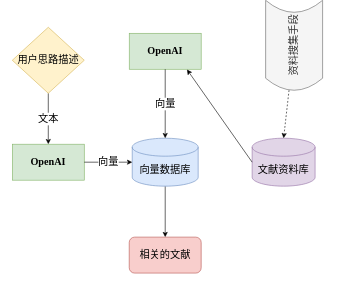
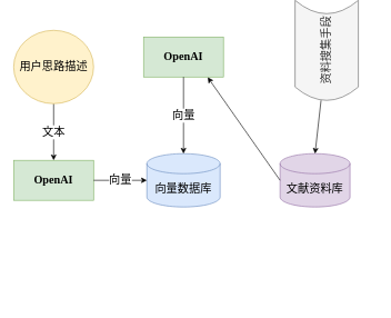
  <mxCell id="0" />
  <mxCell id="1" parent="0" />
- <mxCell id="2" value="" style="edgeStyle=none;html=1;exitX=0.5;exitY=1;exitDx=0;exitDy=0;exitPerimeter=0;" edge="1" parent="1" source="4" target="3"><mxGeometry relative="1" as="geometry"><mxPoint x="170" y="303" as="sourcePoint" /></mxGeometry></mxCell>
- <mxCell id="3" value="相关的文献" style="rounded=1;whiteSpace=wrap;html=1;fillColor=#f8cecc;strokeColor=#b85450;fontFamily=simsun;fontSize=17;" vertex="1" parent="1"><mxGeometry x="215" y="388" width="120" height="60" as="geometry" /></mxCell>
  <mxCell id="4" value="向量数据库" style="shape=cylinder3;whiteSpace=wrap;html=1;boundedLbl=1;backgroundOutline=1;size=15;fillColor=#dae8fc;strokeColor=#6c8ebf;fontFamily=simsun;fontSize=17;" vertex="1" parent="1"><mxGeometry x="220" y="223" width="110" height="80" as="geometry" /></mxCell>
  <mxCell id="5" value="OpenAI" style="rounded=0;whiteSpace=wrap;html=1;fontFamily=simsun;fontSize=17;fillColor=#d5e8d4;strokeColor=#82b366;fontStyle=1" vertex="1" parent="1"><mxGeometry x="215" y="48" width="120" height="60" as="geometry" /></mxCell>
  <mxCell id="6" value="向量" style="endArrow=classic;html=1;fontFamily=simsun;fontSize=17;exitX=0.5;exitY=1;exitDx=0;exitDy=0;entryX=0.5;entryY=0;entryDx=0;entryDy=0;entryPerimeter=0;" edge="1" parent="1" source="5" target="4"><mxGeometry width="50" height="50" relative="1" as="geometry"><mxPoint x="350" y="258" as="sourcePoint" /><mxPoint x="400" y="208" as="targetPoint" /></mxGeometry></mxCell>
  <mxCell id="7" value="文本" style="endArrow=classic;html=1;fontFamily=simsun;fontSize=17;exitX=0.5;exitY=1;exitDx=0;exitDy=0;entryX=0.5;entryY=0;entryDx=0;entryDy=0;" edge="1" parent="1" source="11" target="10"><mxGeometry x="0.001" width="50" height="50" relative="1" as="geometry"><mxPoint x="71.58" y="229.04" as="sourcePoint" /><mxPoint x="400" y="208" as="targetPoint" /><mxPoint as="offset" /></mxGeometry></mxCell>
  <mxCell id="8" value="文献资料库" style="shape=cylinder3;whiteSpace=wrap;html=1;boundedLbl=1;backgroundOutline=1;size=15;fontFamily=simsun;fontSize=17;fillColor=#e1d5e7;strokeColor=#9673a6;" vertex="1" parent="1"><mxGeometry x="420" y="223" width="105" height="80" as="geometry" /></mxCell>
  <mxCell id="9" value="" style="endArrow=classic;html=1;fontFamily=simsun;fontSize=17;exitX=0;exitY=0.5;exitDx=0;exitDy=0;exitPerimeter=0;entryX=0.803;entryY=1.008;entryDx=0;entryDy=0;entryPerimeter=0;" edge="1" parent="1" source="8" target="5"><mxGeometry width="50" height="50" relative="1" as="geometry"><mxPoint x="320" y="238" as="sourcePoint" /><mxPoint x="370" y="188" as="targetPoint" /></mxGeometry></mxCell>
  <mxCell id="10" value="OpenAI" style="rounded=0;whiteSpace=wrap;html=1;fontFamily=simsun;fontSize=17;fillColor=#d5e8d4;strokeColor=#82b366;fontStyle=1" vertex="1" parent="1"><mxGeometry x="20" y="233" width="120" height="60" as="geometry" /></mxCell>
- <mxCell id="11" value="用户思路描述" style="rhombus;whiteSpace=wrap;html=1;fontFamily=simsun;fontSize=17;fillColor=#fff2cc;strokeColor=#d6b656;" vertex="1" parent="1"><mxGeometry x="20" y="38" width="120" height="110" as="geometry" /></mxCell>
+ <mxCell id="11" value="用户思路描述" style="ellipse;whiteSpace=wrap;html=1;fontFamily=simsun;fontSize=17;fillColor=#fff2cc;strokeColor=#d6b656;" vertex="1" parent="1"><mxGeometry x="20" y="38" width="120" height="110" as="geometry" /></mxCell>
  <mxCell id="12" value="向量" style="endArrow=classic;html=1;fontFamily=simsun;fontSize=17;exitX=1;exitY=0.5;exitDx=0;exitDy=0;entryX=0;entryY=0.5;entryDx=0;entryDy=0;entryPerimeter=0;" edge="1" parent="1" source="10" target="4"><mxGeometry width="50" height="50" relative="1" as="geometry"><mxPoint x="270" y="78" as="sourcePoint" /><mxPoint x="270" y="233" as="targetPoint" /></mxGeometry></mxCell>
- <mxCell id="13" style="edgeStyle=none;html=1;entryX=0.5;entryY=0;entryDx=0;entryDy=0;entryPerimeter=0;fontFamily=simsun;fontSize=17;dashed=1;" edge="1" parent="1" source="14" target="8"><mxGeometry relative="1" as="geometry" /></mxCell>
+ <mxCell id="13" style="edgeStyle=none;html=1;entryX=0.5;entryY=0;entryDx=0;entryDy=0;entryPerimeter=0;fontFamily=simsun;fontSize=17;" edge="1" parent="1" source="14" target="8"><mxGeometry relative="1" as="geometry" /></mxCell>
  <mxCell id="14" value="资料搜集手段" style="shape=dataStorage;whiteSpace=wrap;html=1;fixedSize=1;fontFamily=simsun;fontSize=17;fillColor=#f5f5f5;rotation=-90;fontColor=#333333;strokeColor=#666666;" vertex="1" parent="1"><mxGeometry x="415" y="20.5" width="150" height="95" as="geometry" /></mxCell>
